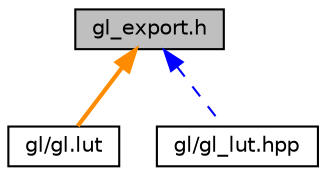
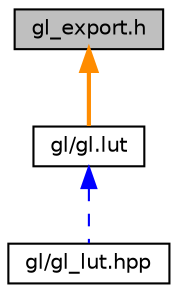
  digraph {
    node [color=black fillcolor=white fontname=Helvetica fontsize=10 shape=record style=filled]
    edge [dir=back fontname=Helvetica fontsize=10 labelfontname=Helvetica labelfontsize=10]
    n1 [fillcolor=grey75 fontcolor=black height=0.2 label="gl_export.h" width=0.4]
    n2 [height=0.2 label="gl/gl.lut" width=0.4]
    n3 [height=0.2 label="gl/gl_lut.hpp" width=0.4]
    n1 -> n2 [color=darkorange style=bold]
-   n1 -> n3 [color=blue style=dashed]
+   n2 -> n3 [color=blue style=dashed]
  }
